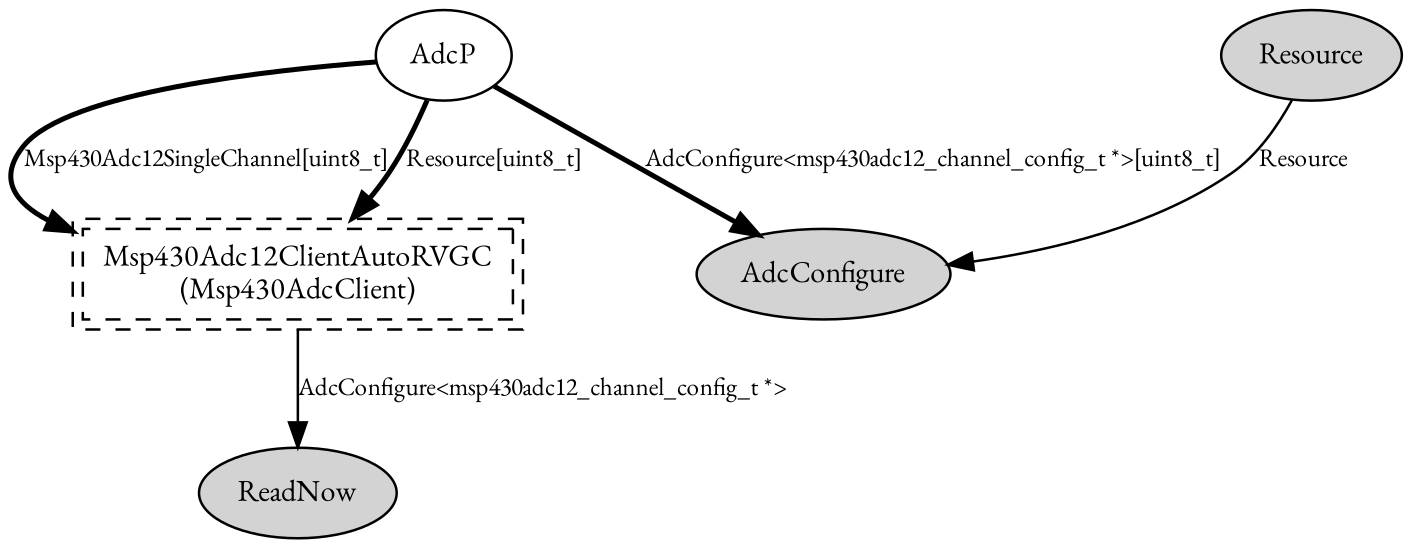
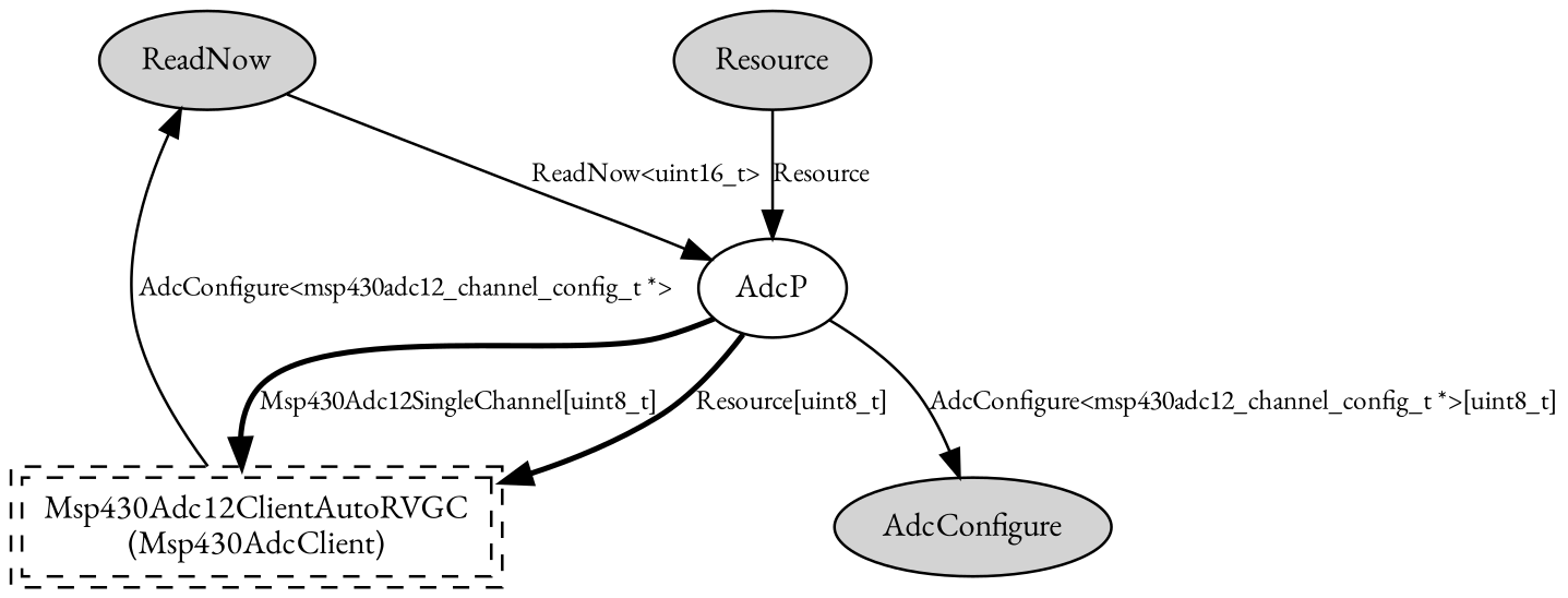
  digraph {
    fontname="EB Garamond"
    node [fontname="EB Garamond" fontsize=12 shape=ellipse style=filled]
    edge [fontname="EB Garamond" fontsize=10]
    n1 [label=ReadNow]
    AdcP [style=""]
    n3 [label=AdcConfigure]
    n4 [label="Msp430Adc12ClientAutoRVGC\n(Msp430AdcClient)" peripheries=2 shape=box style=dashed]
    n5 [label=Resource]
-   AdcP -> n3 [label="AdcConfigure<msp430adc12_channel_config_t *>[uint8_t]" style=bold]
+   n1 -> AdcP [label="ReadNow<uint16_t>"]
+   AdcP -> n3 [label="AdcConfigure<msp430adc12_channel_config_t *>[uint8_t]" style=solid]
    AdcP -> n4 [label="Msp430Adc12SingleChannel[uint8_t]" style=bold]
    AdcP -> n4 [label="Resource[uint8_t]" style=bold]
    n4 -> n1 [label="AdcConfigure<msp430adc12_channel_config_t *>"]
-   n5 -> n3 [label=Resource]
+   n5 -> AdcP [label=Resource]
  }
